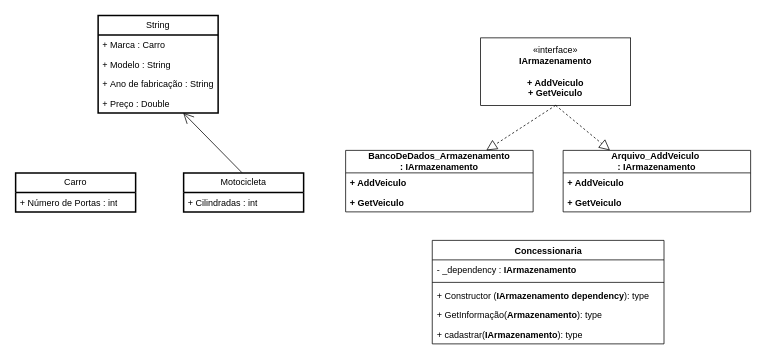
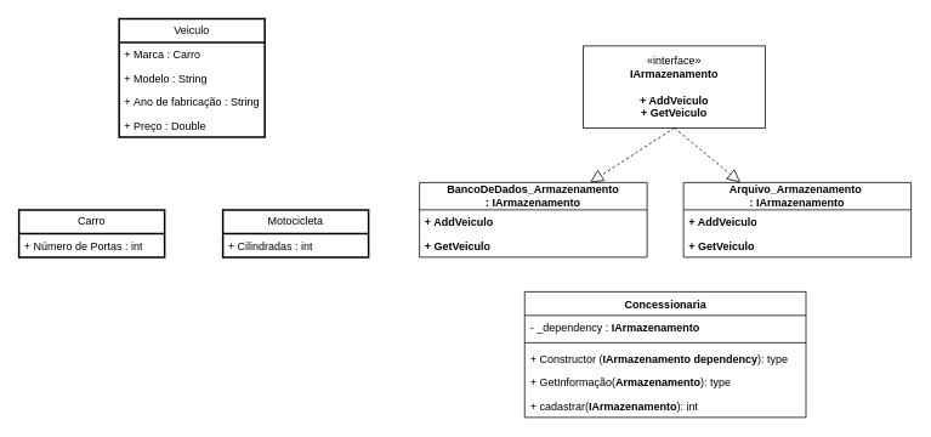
  <mxCell id="0" />
  <mxCell id="1" parent="0" />
- <mxCell id="2" value="String" style="swimlane;fontStyle=0;childLayout=stackLayout;horizontal=1;startSize=26;fillColor=none;horizontalStack=0;resizeParent=1;resizeParentMax=0;resizeLast=0;collapsible=1;marginBottom=0;whiteSpace=wrap;html=1;strokeWidth=2;" vertex="1" parent="1"><mxGeometry x="130" y="20" width="160" height="130" as="geometry" /></mxCell>
+ <mxCell id="2" value="Veiculo" style="swimlane;fontStyle=0;childLayout=stackLayout;horizontal=1;startSize=26;fillColor=none;horizontalStack=0;resizeParent=1;resizeParentMax=0;resizeLast=0;collapsible=1;marginBottom=0;whiteSpace=wrap;html=1;strokeWidth=2;" vertex="1" parent="1"><mxGeometry x="130" y="20" width="160" height="130" as="geometry" /></mxCell>
  <mxCell id="3" value="+&amp;nbsp;Marca : Carro&amp;nbsp;" style="text;strokeColor=none;fillColor=none;align=left;verticalAlign=top;spacingLeft=4;spacingRight=4;overflow=hidden;rotatable=0;points=[[0,0.5],[1,0.5]];portConstraint=eastwest;whiteSpace=wrap;html=1;strokeWidth=2;" vertex="1" parent="2"><mxGeometry y="26" width="160" height="26" as="geometry" /></mxCell>
  <mxCell id="4" value="+&amp;nbsp;Modelo : String" style="text;strokeColor=none;fillColor=none;align=left;verticalAlign=top;spacingLeft=4;spacingRight=4;overflow=hidden;rotatable=0;points=[[0,0.5],[1,0.5]];portConstraint=eastwest;whiteSpace=wrap;html=1;strokeWidth=2;" vertex="1" parent="2"><mxGeometry y="52" width="160" height="26" as="geometry" /></mxCell>
  <mxCell id="5" value="+&amp;nbsp;Ano de fabricação : String" style="text;strokeColor=none;fillColor=none;align=left;verticalAlign=top;spacingLeft=4;spacingRight=4;overflow=hidden;rotatable=0;points=[[0,0.5],[1,0.5]];portConstraint=eastwest;whiteSpace=wrap;html=1;strokeWidth=2;" vertex="1" parent="2"><mxGeometry y="78" width="160" height="26" as="geometry" /></mxCell>
  <mxCell id="6" value="+&amp;nbsp;Preço : Double" style="text;strokeColor=none;fillColor=none;align=left;verticalAlign=top;spacingLeft=4;spacingRight=4;overflow=hidden;rotatable=0;points=[[0,0.5],[1,0.5]];portConstraint=eastwest;whiteSpace=wrap;html=1;strokeWidth=2;" vertex="1" parent="2"><mxGeometry y="104" width="160" height="26" as="geometry" /></mxCell>
  <mxCell id="7" value="Carro" style="swimlane;fontStyle=0;childLayout=stackLayout;horizontal=1;startSize=26;fillColor=none;horizontalStack=0;resizeParent=1;resizeParentMax=0;resizeLast=0;collapsible=1;marginBottom=0;whiteSpace=wrap;html=1;strokeWidth=2;" vertex="1" parent="1"><mxGeometry x="20" y="230" width="160" height="52" as="geometry" /></mxCell>
  <mxCell id="8" value="+&amp;nbsp;Número de Portas : int" style="text;strokeColor=none;fillColor=none;align=left;verticalAlign=top;spacingLeft=4;spacingRight=4;overflow=hidden;rotatable=0;points=[[0,0.5],[1,0.5]];portConstraint=eastwest;whiteSpace=wrap;html=1;strokeWidth=2;" vertex="1" parent="7"><mxGeometry y="26" width="160" height="26" as="geometry" /></mxCell>
  <mxCell id="9" value="Motocicleta" style="swimlane;fontStyle=0;childLayout=stackLayout;horizontal=1;startSize=26;fillColor=none;horizontalStack=0;resizeParent=1;resizeParentMax=0;resizeLast=0;collapsible=1;marginBottom=0;whiteSpace=wrap;html=1;strokeWidth=2;" vertex="1" parent="1"><mxGeometry x="244" y="230" width="160" height="52" as="geometry" /></mxCell>
  <mxCell id="10" value="+&amp;nbsp;Cilindradas : int" style="text;strokeColor=none;fillColor=none;align=left;verticalAlign=top;spacingLeft=4;spacingRight=4;overflow=hidden;rotatable=0;points=[[0,0.5],[1,0.5]];portConstraint=eastwest;whiteSpace=wrap;html=1;strokeWidth=2;" vertex="1" parent="9"><mxGeometry y="26" width="160" height="26" as="geometry" /></mxCell>
- <mxCell id="11" value="" style="endArrow=open;endFill=1;endSize=12;html=1;rounded=0;exitX=0.486;exitY=-0.006;exitDx=0;exitDy=0;entryX=0.709;entryY=1;entryDx=0;entryDy=0;entryPerimeter=0;exitPerimeter=0;" edge="1" parent="1" source="9" target="6"><mxGeometry width="160" relative="1" as="geometry"><mxPoint x="130" y="210" as="sourcePoint" /><mxPoint x="193" y="161" as="targetPoint" /></mxGeometry></mxCell>
  <mxCell id="12" value="Concessionaria" style="swimlane;fontStyle=1;align=center;verticalAlign=top;childLayout=stackLayout;horizontal=1;startSize=26;horizontalStack=0;resizeParent=1;resizeParentMax=0;resizeLast=0;collapsible=1;marginBottom=0;whiteSpace=wrap;html=1;" vertex="1" parent="1"><mxGeometry x="575.5" y="320" width="309" height="138" as="geometry" /></mxCell>
  <mxCell id="13" value="- _dependency :&amp;nbsp;&lt;b style=&quot;border-color: var(--border-color); text-align: center;&quot;&gt;IArmazenamento&lt;/b&gt;" style="text;strokeColor=none;fillColor=none;align=left;verticalAlign=top;spacingLeft=4;spacingRight=4;overflow=hidden;rotatable=0;points=[[0,0.5],[1,0.5]];portConstraint=eastwest;whiteSpace=wrap;html=1;" vertex="1" parent="12"><mxGeometry y="26" width="309" height="26" as="geometry" /></mxCell>
  <mxCell id="14" value="" style="line;strokeWidth=1;fillColor=none;align=left;verticalAlign=middle;spacingTop=-1;spacingLeft=3;spacingRight=3;rotatable=0;labelPosition=right;points=[];portConstraint=eastwest;strokeColor=inherit;" vertex="1" parent="12"><mxGeometry y="52" width="309" height="8" as="geometry" /></mxCell>
  <mxCell id="15" value="+ Constructor (&lt;b style=&quot;border-color: var(--border-color); text-align: center;&quot;&gt;IArmazenamento dependency&lt;/b&gt;): type" style="text;strokeColor=none;fillColor=none;align=left;verticalAlign=top;spacingLeft=4;spacingRight=4;overflow=hidden;rotatable=0;points=[[0,0.5],[1,0.5]];portConstraint=eastwest;whiteSpace=wrap;html=1;" vertex="1" parent="12"><mxGeometry y="60" width="309" height="26" as="geometry" /></mxCell>
  <mxCell id="16" value="+ GetInformação(&lt;b style=&quot;border-color: var(--border-color); text-align: center;&quot;&gt;Armazenamento&lt;/b&gt;): type" style="text;strokeColor=none;fillColor=none;align=left;verticalAlign=top;spacingLeft=4;spacingRight=4;overflow=hidden;rotatable=0;points=[[0,0.5],[1,0.5]];portConstraint=eastwest;whiteSpace=wrap;html=1;" vertex="1" parent="12"><mxGeometry y="86" width="309" height="26" as="geometry" /></mxCell>
- <mxCell id="17" value="+ cadastrar(&lt;b style=&quot;border-color: var(--border-color); text-align: center;&quot;&gt;IArmazenamento&lt;/b&gt;): type" style="text;strokeColor=none;fillColor=none;align=left;verticalAlign=top;spacingLeft=4;spacingRight=4;overflow=hidden;rotatable=0;points=[[0,0.5],[1,0.5]];portConstraint=eastwest;whiteSpace=wrap;html=1;" vertex="1" parent="12"><mxGeometry y="112" width="309" height="26" as="geometry" /></mxCell>
+ <mxCell id="17" value="+ cadastrar(&lt;b style=&quot;border-color: var(--border-color); text-align: center;&quot;&gt;IArmazenamento&lt;/b&gt;): int" style="text;strokeColor=none;fillColor=none;align=left;verticalAlign=top;spacingLeft=4;spacingRight=4;overflow=hidden;rotatable=0;points=[[0,0.5],[1,0.5]];portConstraint=eastwest;whiteSpace=wrap;html=1;" vertex="1" parent="12"><mxGeometry y="112" width="309" height="26" as="geometry" /></mxCell>
  <mxCell id="18" value="" style="group" vertex="1" connectable="0" parent="1"><mxGeometry x="460" y="50" width="540" height="232" as="geometry" /></mxCell>
  <mxCell id="19" value="«interface»&lt;br&gt;&lt;b&gt;IArmazenamento&lt;br&gt;&lt;br&gt;+ AddVeiculo&lt;br&gt;+ GetVeiculo&lt;br&gt;&lt;/b&gt;" style="html=1;whiteSpace=wrap;" vertex="1" parent="18"><mxGeometry x="180" width="200" height="90" as="geometry" /></mxCell>
  <mxCell id="20" value="&lt;b&gt;BancoDeDados_Armazenamento :&amp;nbsp;&lt;/b&gt;&lt;b style=&quot;border-color: var(--border-color);&quot;&gt;IArmazenamento&lt;/b&gt;" style="swimlane;fontStyle=0;childLayout=stackLayout;horizontal=1;startSize=30;fillColor=none;horizontalStack=0;resizeParent=1;resizeParentMax=0;resizeLast=0;collapsible=1;marginBottom=0;whiteSpace=wrap;html=1;" vertex="1" parent="18"><mxGeometry y="150" width="250" height="82" as="geometry" /></mxCell>
  <mxCell id="21" value="&lt;b style=&quot;border-color: var(--border-color); text-align: center;&quot;&gt;+ AddVeiculo&lt;/b&gt;" style="text;strokeColor=none;fillColor=none;align=left;verticalAlign=top;spacingLeft=4;spacingRight=4;overflow=hidden;rotatable=0;points=[[0,0.5],[1,0.5]];portConstraint=eastwest;whiteSpace=wrap;html=1;" vertex="1" parent="20"><mxGeometry y="30" width="250" height="26" as="geometry" /></mxCell>
  <mxCell id="22" value="&lt;b style=&quot;border-color: var(--border-color); text-align: center;&quot;&gt;+ GetVeiculo&lt;/b&gt;" style="text;strokeColor=none;fillColor=none;align=left;verticalAlign=top;spacingLeft=4;spacingRight=4;overflow=hidden;rotatable=0;points=[[0,0.5],[1,0.5]];portConstraint=eastwest;whiteSpace=wrap;html=1;" vertex="1" parent="20"><mxGeometry y="56" width="250" height="26" as="geometry" /></mxCell>
- <mxCell id="23" value="&lt;b&gt;Arquivo_AddVeiculo&amp;nbsp;&lt;br&gt;:&amp;nbsp;&lt;/b&gt;&lt;b style=&quot;border-color: var(--border-color);&quot;&gt;IArmazenamento&lt;/b&gt;" style="swimlane;fontStyle=0;childLayout=stackLayout;horizontal=1;startSize=30;fillColor=none;horizontalStack=0;resizeParent=1;resizeParentMax=0;resizeLast=0;collapsible=1;marginBottom=0;whiteSpace=wrap;html=1;" vertex="1" parent="18"><mxGeometry x="290" y="150" width="250" height="82" as="geometry" /></mxCell>
+ <mxCell id="23" value="&lt;b&gt;Arquivo_Armazenamento&amp;nbsp;&lt;br&gt;:&amp;nbsp;&lt;/b&gt;&lt;b style=&quot;border-color: var(--border-color);&quot;&gt;IArmazenamento&lt;/b&gt;" style="swimlane;fontStyle=0;childLayout=stackLayout;horizontal=1;startSize=30;fillColor=none;horizontalStack=0;resizeParent=1;resizeParentMax=0;resizeLast=0;collapsible=1;marginBottom=0;whiteSpace=wrap;html=1;" vertex="1" parent="18"><mxGeometry x="290" y="150" width="250" height="82" as="geometry" /></mxCell>
  <mxCell id="24" value="&lt;b style=&quot;border-color: var(--border-color); text-align: center;&quot;&gt;+ AddVeiculo&lt;/b&gt;" style="text;strokeColor=none;fillColor=none;align=left;verticalAlign=top;spacingLeft=4;spacingRight=4;overflow=hidden;rotatable=0;points=[[0,0.5],[1,0.5]];portConstraint=eastwest;whiteSpace=wrap;html=1;" vertex="1" parent="23"><mxGeometry y="30" width="250" height="26" as="geometry" /></mxCell>
  <mxCell id="25" value="&lt;b style=&quot;border-color: var(--border-color); text-align: center;&quot;&gt;+ GetVeiculo&lt;/b&gt;" style="text;strokeColor=none;fillColor=none;align=left;verticalAlign=top;spacingLeft=4;spacingRight=4;overflow=hidden;rotatable=0;points=[[0,0.5],[1,0.5]];portConstraint=eastwest;whiteSpace=wrap;html=1;" vertex="1" parent="23"><mxGeometry y="56" width="250" height="26" as="geometry" /></mxCell>
  <mxCell id="26" value="" style="endArrow=block;dashed=1;endFill=0;endSize=12;html=1;rounded=0;exitX=0.5;exitY=1;exitDx=0;exitDy=0;entryX=0.75;entryY=0;entryDx=0;entryDy=0;" edge="1" parent="18" source="19" target="20"><mxGeometry width="160" relative="1" as="geometry"><mxPoint x="190" y="160" as="sourcePoint" /><mxPoint x="350" y="160" as="targetPoint" /></mxGeometry></mxCell>
  <mxCell id="27" value="" style="endArrow=block;dashed=1;endFill=0;endSize=12;html=1;rounded=0;exitX=0.5;exitY=1;exitDx=0;exitDy=0;entryX=0.25;entryY=0;entryDx=0;entryDy=0;" edge="1" parent="18" source="19" target="23"><mxGeometry width="160" relative="1" as="geometry"><mxPoint x="290" y="100" as="sourcePoint" /><mxPoint x="198" y="160" as="targetPoint" /></mxGeometry></mxCell>
